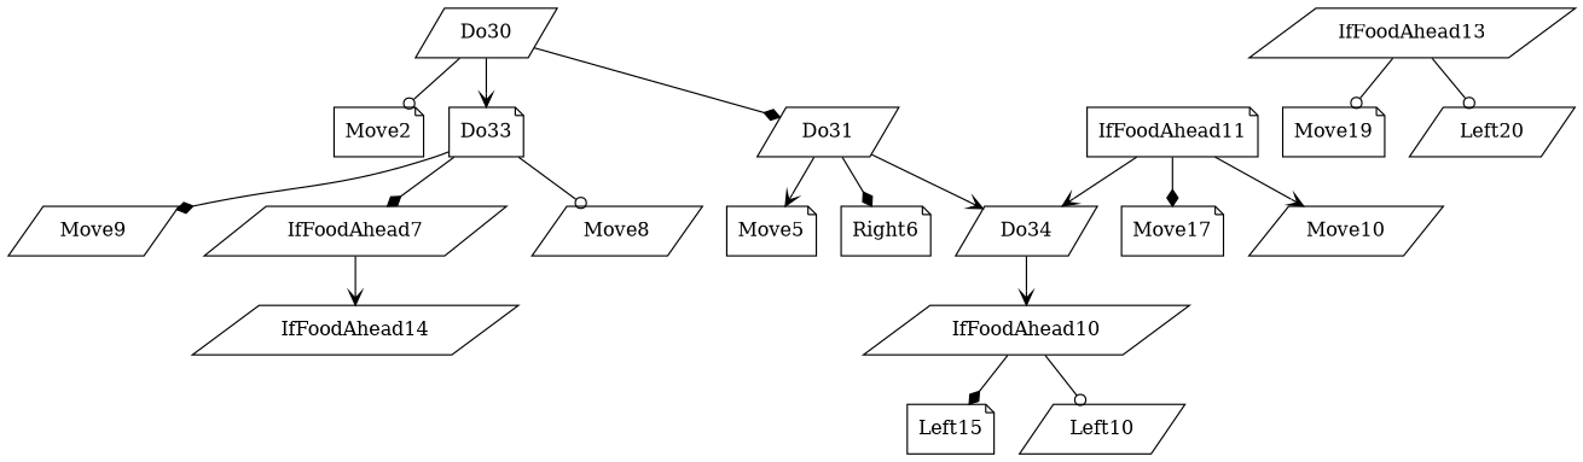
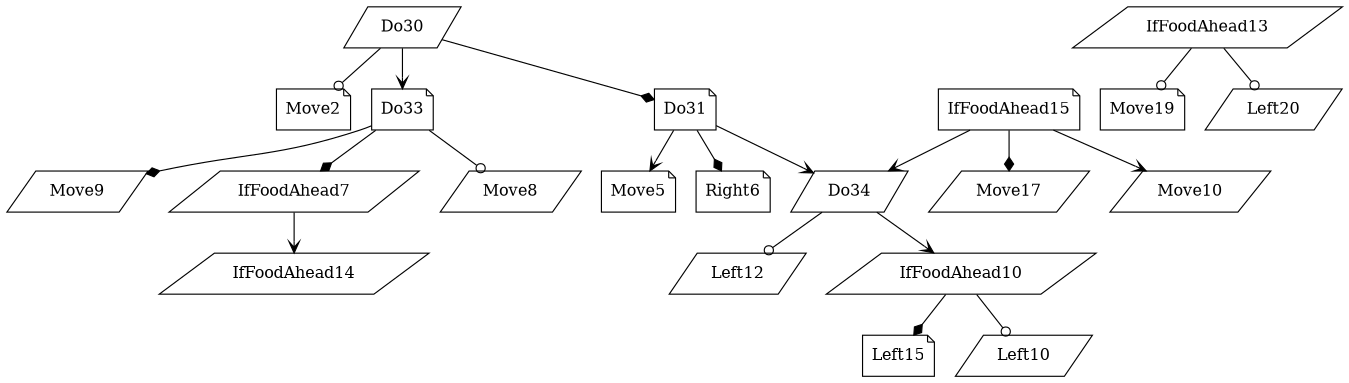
  digraph {
    node [shape=parallelogram]
    edge [arrowhead=vee]
    Do30
-   Do31
+   Do31 [shape=note]
    Move2 [shape=note]
    Do33 [shape=note]
    Do34
    Move5 [shape=note]
    Right6 [shape=note]
    IfFoodAhead7
    Move8
    Move9
    IfFoodAhead10
+   Left12
    n13 [label=IfFoodAhead14]
    n14 [label=Left15 shape=note]
    n15 [label=Left10]
-   IfFoodAhead11 [shape=note]
-   Move17 [shape=note]
+   IfFoodAhead11 [shape=note label=IfFoodAhead15]
+   Move17
    n18 [label=Move10]
    Move19 [shape=note]
    IfFoodAhead13
    Left20
    Do30 -> Do31 [arrowhead=diamond]
    Do30 -> Move2 [arrowhead=odot]
    Do30 -> Do33
    Do31 -> Do34
    Do31 -> Move5
    Do31 -> Right6 [arrowhead=diamond]
    Do33 -> IfFoodAhead7 [arrowhead=diamond]
    Do33 -> Move8 [arrowhead=odot]
    Do33 -> Move9 [arrowhead=diamond]
    Do34 -> IfFoodAhead10
+   Do34 -> Left12 [arrowhead=odot]
    IfFoodAhead7 -> n13
    IfFoodAhead10 -> n14 [arrowhead=diamond]
    IfFoodAhead10 -> n15 [arrowhead=odot]
    IfFoodAhead11 -> Do34
    IfFoodAhead11 -> Move17 [arrowhead=diamond]
    IfFoodAhead11 -> n18
    IfFoodAhead13 -> Move19 [arrowhead=odot]
    IfFoodAhead13 -> Left20 [arrowhead=odot]
  }
